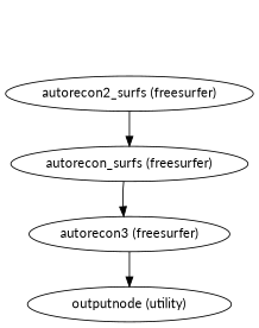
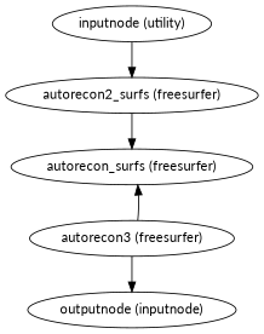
  strict digraph {
    fontname=Lato
    node [fontname=Lato]
    edge [fontname=Lato]
    n1 [label="autorecon2_surfs (freesurfer)"]
+   "inputnode (utility)"
    "autorecon3 (freesurfer)"
-   "outputnode (utility)"
+   "outputnode (utility)" [label="outputnode (inputnode)"]
    "autorecon_surfs (freesurfer)"
    n1 -> "autorecon_surfs (freesurfer)"
+   "inputnode (utility)" -> n1
    "autorecon3 (freesurfer)" -> "outputnode (utility)"
-   "autorecon_surfs (freesurfer)" -> "autorecon3 (freesurfer)"
+   "autorecon3 (freesurfer)" -> "autorecon_surfs (freesurfer)"
  }
